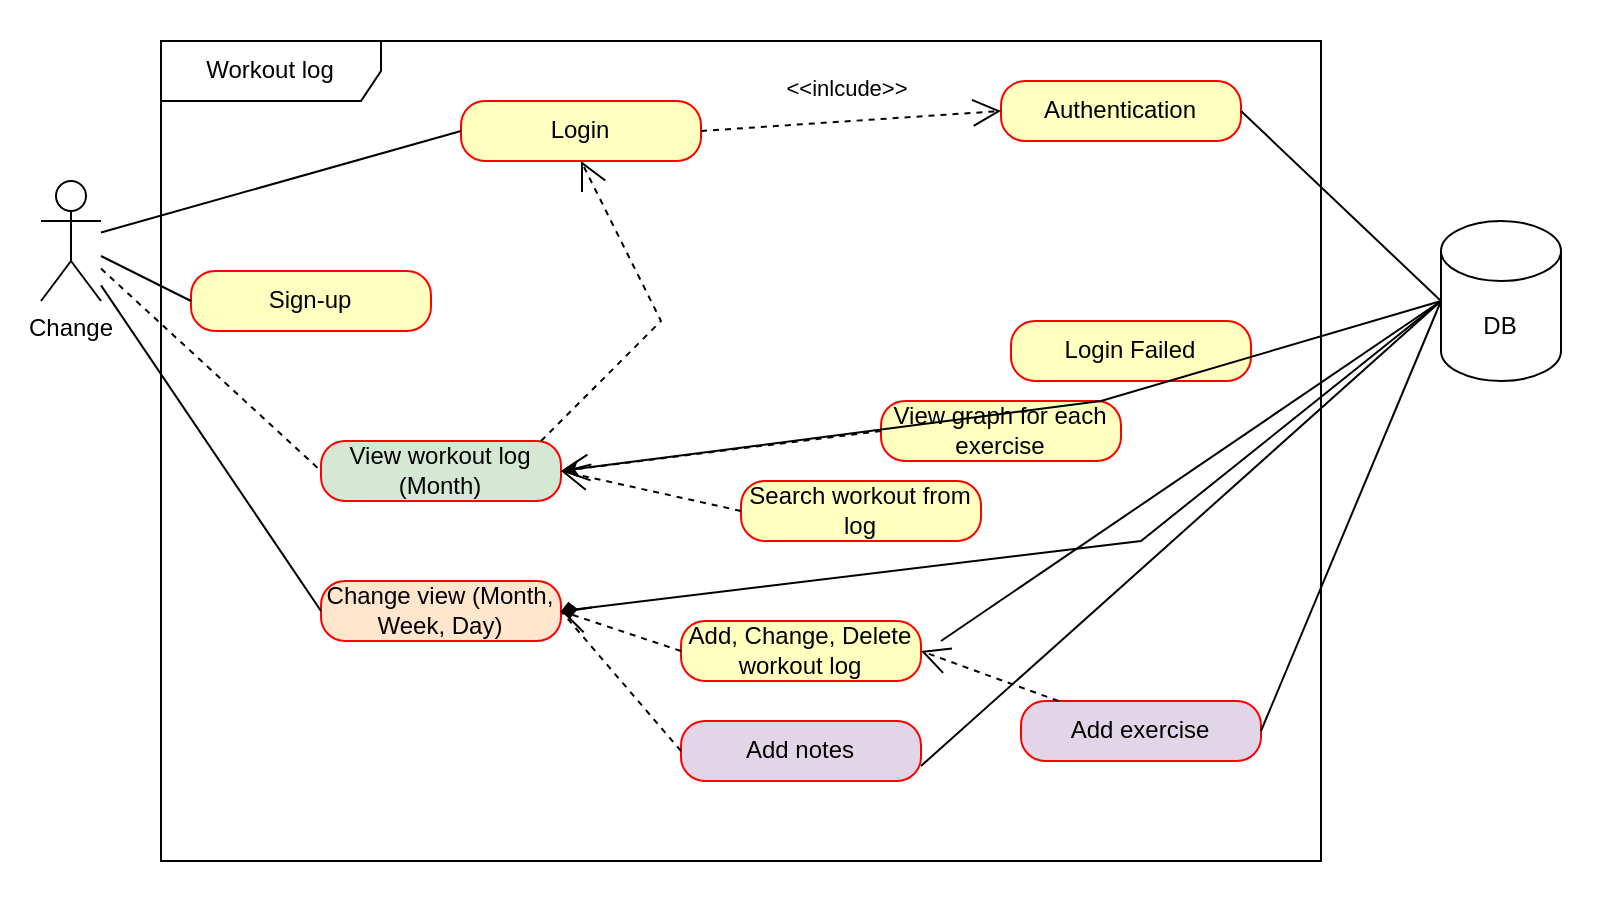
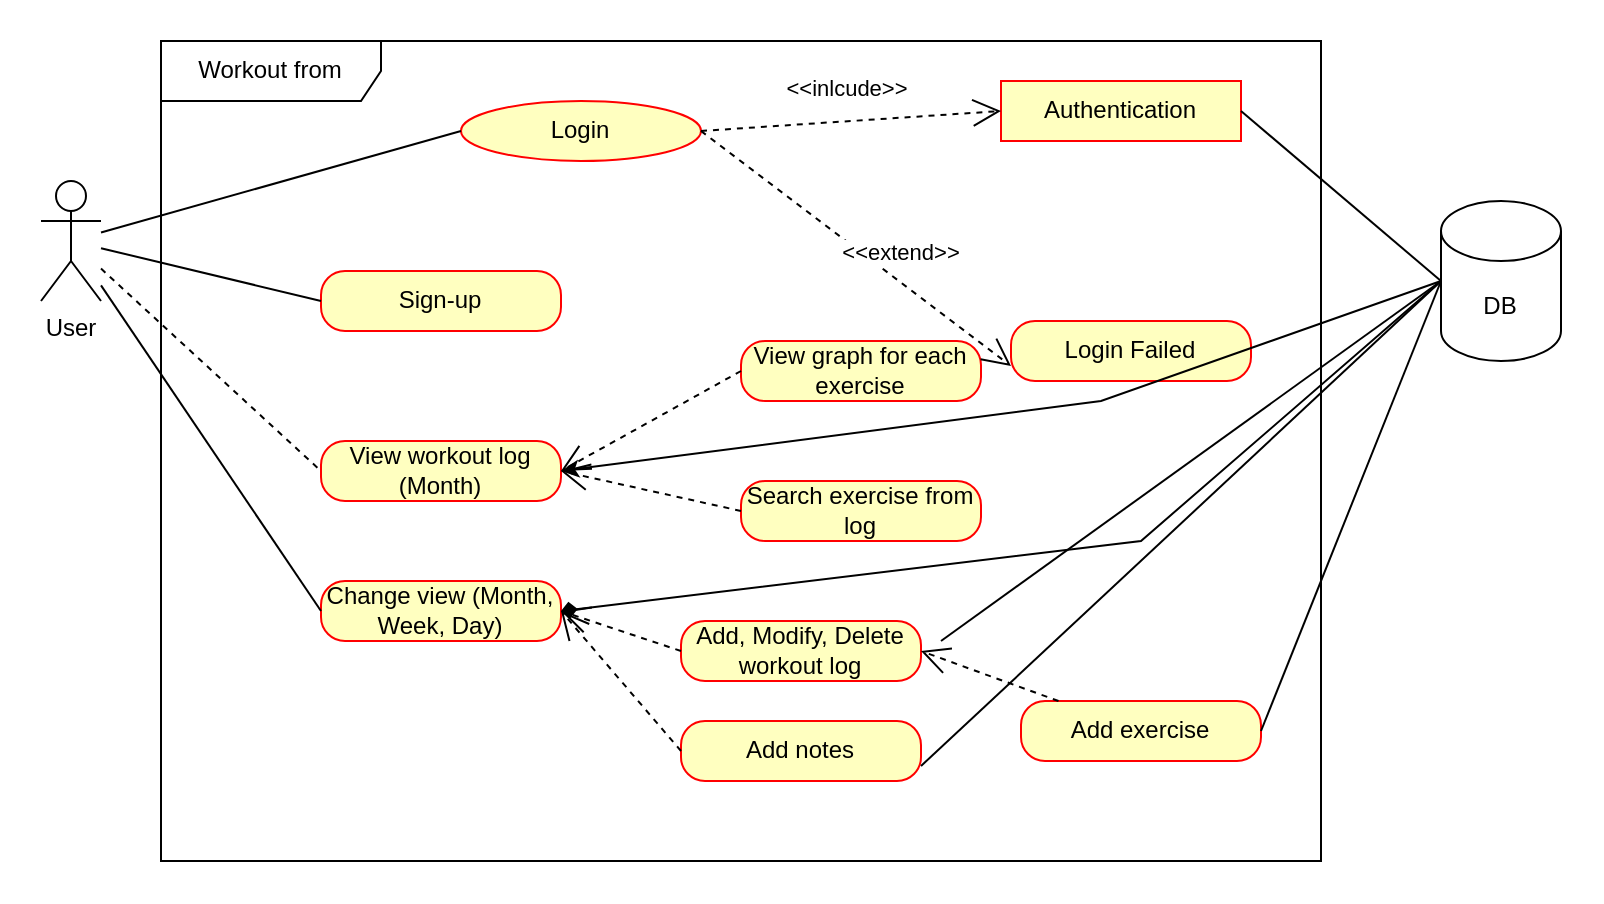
  <mxCell id="0" />
  <mxCell id="1" parent="0" />
- <mxCell id="2" value="Change&lt;br&gt;" style="shape=umlActor;verticalLabelPosition=bottom;verticalAlign=top;html=1;outlineConnect=0;" vertex="1" parent="1"><mxGeometry x="20" y="90" width="30" height="60" as="geometry" /></mxCell>
- <mxCell id="3" value="Workout log" style="shape=umlFrame;whiteSpace=wrap;html=1;pointerEvents=0;width=110;height=30;" vertex="1" parent="1"><mxGeometry x="80" y="20" width="580" height="410" as="geometry" /></mxCell>
- <mxCell id="4" value="Login" style="rounded=1;whiteSpace=wrap;html=1;arcSize=40;fontColor=#000000;fillColor=#ffffc0;strokeColor=#ff0000;" vertex="1" parent="1"><mxGeometry x="230" y="50" width="120" height="30" as="geometry" /></mxCell>
- <mxCell id="5" value="Sign-up" style="rounded=1;whiteSpace=wrap;html=1;arcSize=40;fontColor=#000000;fillColor=#ffffc0;strokeColor=#ff0000;" vertex="1" parent="1"><mxGeometry x="95" y="135" width="120" height="30" as="geometry" /></mxCell>
- <mxCell id="6" value="View workout log (Month)" style="rounded=1;whiteSpace=wrap;html=1;arcSize=40;fontColor=#000000;fillColor=#d5e8d4;strokeColor=#ff0000;" vertex="1" parent="1"><mxGeometry x="160" y="220" width="120" height="30" as="geometry" /></mxCell>
- <mxCell id="7" value="Add, Change, Delete workout log" style="rounded=1;whiteSpace=wrap;html=1;arcSize=40;fontColor=#000000;fillColor=#ffffc0;strokeColor=#ff0000;" vertex="1" parent="1"><mxGeometry x="340" y="310" width="120" height="30" as="geometry" /></mxCell>
- <mxCell id="8" value="Change view (Month, Week, Day)" style="rounded=1;whiteSpace=wrap;html=1;arcSize=40;fontColor=#000000;fillColor=#ffe6cc;strokeColor=#ff0000;" vertex="1" parent="1"><mxGeometry x="160" y="290" width="120" height="30" as="geometry" /></mxCell>
- <mxCell id="9" value="View graph for each exercise" style="rounded=1;whiteSpace=wrap;html=1;arcSize=40;fontColor=#000000;fillColor=#ffffc0;strokeColor=#ff0000;" vertex="1" parent="1"><mxGeometry x="440" y="200" width="120" height="30" as="geometry" /></mxCell>
- <mxCell id="10" value="Search workout from log" style="rounded=1;whiteSpace=wrap;html=1;arcSize=40;fontColor=#000000;fillColor=#ffffc0;strokeColor=#ff0000;" vertex="1" parent="1"><mxGeometry x="370" y="240" width="120" height="30" as="geometry" /></mxCell>
- <mxCell id="11" value="Authentication" style="rounded=1;whiteSpace=wrap;html=1;arcSize=40;fontColor=#000000;fillColor=#ffffc0;strokeColor=#ff0000;" vertex="1" parent="1"><mxGeometry x="500" y="40" width="120" height="30" as="geometry" /></mxCell>
+ <mxCell id="2" value="User&lt;br&gt;" style="shape=umlActor;verticalLabelPosition=bottom;verticalAlign=top;html=1;outlineConnect=0;" vertex="1" parent="1"><mxGeometry x="20" y="90" width="30" height="60" as="geometry" /></mxCell>
+ <mxCell id="3" value="Workout from" style="shape=umlFrame;whiteSpace=wrap;html=1;pointerEvents=0;width=110;height=30;" vertex="1" parent="1"><mxGeometry x="80" y="20" width="580" height="410" as="geometry" /></mxCell>
+ <mxCell id="4" value="Login" style="ellipse;whiteSpace=wrap;html=1;arcSize=40;fontColor=#000000;fillColor=#ffffc0;strokeColor=#ff0000;" vertex="1" parent="1"><mxGeometry x="230" y="50" width="120" height="30" as="geometry" /></mxCell>
+ <mxCell id="5" value="Sign-up" style="rounded=1;whiteSpace=wrap;html=1;arcSize=40;fontColor=#000000;fillColor=#ffffc0;strokeColor=#ff0000;" vertex="1" parent="1"><mxGeometry x="160" y="135" width="120" height="30" as="geometry" /></mxCell>
+ <mxCell id="6" value="View workout log (Month)" style="rounded=1;whiteSpace=wrap;html=1;arcSize=40;fontColor=#000000;fillColor=#ffffc0;strokeColor=#ff0000;" vertex="1" parent="1"><mxGeometry x="160" y="220" width="120" height="30" as="geometry" /></mxCell>
+ <mxCell id="7" value="Add, Modify, Delete workout log" style="rounded=1;whiteSpace=wrap;html=1;arcSize=40;fontColor=#000000;fillColor=#ffffc0;strokeColor=#ff0000;" vertex="1" parent="1"><mxGeometry x="340" y="310" width="120" height="30" as="geometry" /></mxCell>
+ <mxCell id="8" value="Change view (Month, Week, Day)" style="rounded=1;whiteSpace=wrap;html=1;arcSize=40;fontColor=#000000;fillColor=#ffffc0;strokeColor=#ff0000;" vertex="1" parent="1"><mxGeometry x="160" y="290" width="120" height="30" as="geometry" /></mxCell>
+ <mxCell id="9" value="View graph for each exercise" style="rounded=1;whiteSpace=wrap;html=1;arcSize=40;fontColor=#000000;fillColor=#ffffc0;strokeColor=#ff0000;" vertex="1" parent="1"><mxGeometry x="370" y="170" width="120" height="30" as="geometry" /></mxCell>
+ <mxCell id="10" value="Search exercise from log" style="rounded=1;whiteSpace=wrap;html=1;arcSize=40;fontColor=#000000;fillColor=#ffffc0;strokeColor=#ff0000;" vertex="1" parent="1"><mxGeometry x="370" y="240" width="120" height="30" as="geometry" /></mxCell>
+ <mxCell id="11" value="Authentication" style="whiteSpace=wrap;html=1;arcSize=40;fontColor=#000000;fillColor=#ffffc0;strokeColor=#ff0000;rounded=0;" vertex="1" parent="1"><mxGeometry x="500" y="40" width="120" height="30" as="geometry" /></mxCell>
  <mxCell id="12" value="Login Failed" style="rounded=1;whiteSpace=wrap;html=1;arcSize=40;fontColor=#000000;fillColor=#ffffc0;strokeColor=#ff0000;" vertex="1" parent="1"><mxGeometry x="505" y="160" width="120" height="30" as="geometry" /></mxCell>
- <mxCell id="13" value="Add exercise" style="rounded=1;whiteSpace=wrap;html=1;arcSize=40;fontColor=#000000;fillColor=#e1d5e7;strokeColor=#ff0000;" vertex="1" parent="1"><mxGeometry x="510" y="350" width="120" height="30" as="geometry" /></mxCell>
- <mxCell id="14" value="Add notes" style="rounded=1;whiteSpace=wrap;html=1;arcSize=40;fontColor=#000000;fillColor=#e1d5e7;strokeColor=#ff0000;" vertex="1" parent="1"><mxGeometry x="340" y="360" width="120" height="30" as="geometry" /></mxCell>
+ <mxCell id="13" value="Add exercise" style="rounded=1;whiteSpace=wrap;html=1;arcSize=40;fontColor=#000000;fillColor=#ffffc0;strokeColor=#ff0000;" vertex="1" parent="1"><mxGeometry x="510" y="350" width="120" height="30" as="geometry" /></mxCell>
+ <mxCell id="14" value="Add notes" style="rounded=1;whiteSpace=wrap;html=1;arcSize=40;fontColor=#000000;fillColor=#ffffc0;strokeColor=#ff0000;" vertex="1" parent="1"><mxGeometry x="340" y="360" width="120" height="30" as="geometry" /></mxCell>
  <mxCell id="15" value="" style="endArrow=none;html=1;rounded=0;entryX=0;entryY=0.5;entryDx=0;entryDy=0;" edge="1" parent="1" source="2" target="4"><mxGeometry width="50" height="50" relative="1" as="geometry"><mxPoint x="270" y="420" as="sourcePoint" /><mxPoint x="320" y="370" as="targetPoint" /></mxGeometry></mxCell>
  <mxCell id="16" value="" style="endArrow=none;html=1;rounded=0;entryX=0;entryY=0.5;entryDx=0;entryDy=0;" edge="1" parent="1" source="2" target="5"><mxGeometry width="50" height="50" relative="1" as="geometry"><mxPoint x="60" y="125" as="sourcePoint" /><mxPoint x="160" y="95" as="targetPoint" /></mxGeometry></mxCell>
  <mxCell id="17" value="" style="endArrow=none;html=1;rounded=0;entryX=0;entryY=0.5;entryDx=0;entryDy=0;dashed=1;" edge="1" parent="1" source="2" target="6"><mxGeometry width="50" height="50" relative="1" as="geometry"><mxPoint x="60" y="132" as="sourcePoint" /><mxPoint x="160" y="145" as="targetPoint" /></mxGeometry></mxCell>
  <mxCell id="18" value="" style="endArrow=none;html=1;rounded=0;entryX=0;entryY=0.5;entryDx=0;entryDy=0;" edge="1" parent="1" source="2" target="8"><mxGeometry width="50" height="50" relative="1" as="geometry"><mxPoint x="60" y="138" as="sourcePoint" /><mxPoint x="160" y="195" as="targetPoint" /></mxGeometry></mxCell>
  <mxCell id="19" value="&amp;lt;&amp;lt;inlcude&amp;gt;&amp;gt;" style="endArrow=open;endSize=12;dashed=1;html=1;rounded=0;exitX=1;exitY=0.5;exitDx=0;exitDy=0;entryX=0;entryY=0.5;entryDx=0;entryDy=0;" edge="1" parent="1" source="4" target="11"><mxGeometry x="-0.022" y="16" width="160" relative="1" as="geometry"><mxPoint x="300" y="350" as="sourcePoint" /><mxPoint x="460" y="350" as="targetPoint" /><mxPoint as="offset" /></mxGeometry></mxCell>
+ <mxCell id="20" value="&amp;lt;&amp;lt;extend&amp;gt;&amp;gt;" style="endArrow=open;endSize=12;dashed=1;html=1;rounded=0;exitX=1;exitY=0.5;exitDx=0;exitDy=0;entryX=0;entryY=0.75;entryDx=0;entryDy=0;" edge="1" parent="1" source="4" target="12"><mxGeometry x="0.194" y="12" width="160" relative="1" as="geometry"><mxPoint x="290" y="105" as="sourcePoint" /><mxPoint x="420" y="75" as="targetPoint" /><mxPoint as="offset" /></mxGeometry></mxCell>
  <mxCell id="21" value="" style="endArrow=open;endSize=12;dashed=1;html=1;rounded=0;exitX=0;exitY=0.5;exitDx=0;exitDy=0;entryX=1;entryY=0.5;entryDx=0;entryDy=0;" edge="1" parent="1" source="10" target="6"><mxGeometry x="0.194" y="12" width="160" relative="1" as="geometry"><mxPoint x="170" y="212" as="sourcePoint" /><mxPoint x="300" y="240" as="targetPoint" /><mxPoint as="offset" /></mxGeometry></mxCell>
  <mxCell id="22" value="" style="endArrow=open;endSize=12;dashed=1;html=1;rounded=0;exitX=0;exitY=0.5;exitDx=0;exitDy=0;entryX=1;entryY=0.5;entryDx=0;entryDy=0;" edge="1" parent="1" source="9" target="6"><mxGeometry x="0.194" y="12" width="160" relative="1" as="geometry"><mxPoint x="380" y="275" as="sourcePoint" /><mxPoint x="290" y="245" as="targetPoint" /><mxPoint as="offset" /></mxGeometry></mxCell>
- <mxCell id="23" value="DB" style="shape=cylinder3;whiteSpace=wrap;html=1;boundedLbl=1;backgroundOutline=1;size=15;" vertex="1" parent="1"><mxGeometry x="720" y="110" width="60" height="80" as="geometry" /></mxCell>
- <mxCell id="24" value="" style="endArrow=open;endSize=12;dashed=1;html=1;rounded=0;exitX=0.917;exitY=0;exitDx=0;exitDy=0;entryX=0.5;entryY=1;entryDx=0;entryDy=0;exitPerimeter=0;" edge="1" parent="1" source="6" target="4"><mxGeometry x="0.194" y="12" width="160" relative="1" as="geometry"><mxPoint x="380" y="195" as="sourcePoint" /><mxPoint x="290" y="245" as="targetPoint" /><mxPoint as="offset" /><Array as="points"><mxPoint x="330" y="160" /></Array></mxGeometry></mxCell>
+ <mxCell id="23" value="DB" style="shape=cylinder3;whiteSpace=wrap;html=1;boundedLbl=1;backgroundOutline=1;size=15;" vertex="1" parent="1"><mxGeometry x="720" y="100" width="60" height="80" as="geometry" /></mxCell>
  <mxCell id="25" value="" style="endArrow=open;endSize=12;dashed=1;html=1;rounded=0;exitX=0;exitY=0.5;exitDx=0;exitDy=0;entryX=1;entryY=0.5;entryDx=0;entryDy=0;" edge="1" parent="1" source="7" target="8"><mxGeometry x="0.194" y="12" width="160" relative="1" as="geometry"><mxPoint x="380" y="245" as="sourcePoint" /><mxPoint x="290" y="245" as="targetPoint" /><mxPoint as="offset" /></mxGeometry></mxCell>
- <mxCell id="26" value="" style="endArrow=none;endSize=12;dashed=1;html=1;rounded=0;exitX=0;exitY=0.5;exitDx=0;exitDy=0;entryX=1;entryY=0.5;entryDx=0;entryDy=0;" edge="1" parent="1" source="14" target="8"><mxGeometry x="0.194" y="12" width="160" relative="1" as="geometry"><mxPoint x="350" y="315" as="sourcePoint" /><mxPoint x="290" y="315" as="targetPoint" /><mxPoint as="offset" /></mxGeometry></mxCell>
+ <mxCell id="26" value="" style="endArrow=open;endSize=12;dashed=1;html=1;rounded=0;exitX=0;exitY=0.5;exitDx=0;exitDy=0;entryX=1;entryY=0.5;entryDx=0;entryDy=0;" edge="1" parent="1" source="14" target="8"><mxGeometry x="0.194" y="12" width="160" relative="1" as="geometry"><mxPoint x="350" y="315" as="sourcePoint" /><mxPoint x="290" y="315" as="targetPoint" /><mxPoint as="offset" /></mxGeometry></mxCell>
  <mxCell id="27" value="" style="endArrow=open;endSize=12;dashed=1;html=1;rounded=0;entryX=1;entryY=0.5;entryDx=0;entryDy=0;" edge="1" parent="1" source="13" target="7"><mxGeometry x="0.194" y="12" width="160" relative="1" as="geometry"><mxPoint x="350" y="365" as="sourcePoint" /><mxPoint x="290" y="315" as="targetPoint" /><mxPoint as="offset" /></mxGeometry></mxCell>
  <mxCell id="28" value="" style="endArrow=classic;html=1;rounded=0;exitX=0;exitY=0.5;exitDx=0;exitDy=0;exitPerimeter=0;entryX=1;entryY=0.5;entryDx=0;entryDy=0;" edge="1" parent="1" source="23" target="6"><mxGeometry width="50" height="50" relative="1" as="geometry"><mxPoint x="400" y="370" as="sourcePoint" /><mxPoint x="310" y="240" as="targetPoint" /><Array as="points"><mxPoint x="550" y="200" /></Array></mxGeometry></mxCell>
  <mxCell id="29" value="" style="endArrow=diamond;html=1;rounded=0;entryX=1;entryY=0.5;entryDx=0;entryDy=0;exitX=0;exitY=0.5;exitDx=0;exitDy=0;exitPerimeter=0;" edge="1" parent="1" source="23" target="8"><mxGeometry width="50" height="50" relative="1" as="geometry"><mxPoint x="370" y="600" as="sourcePoint" /><mxPoint x="420" y="550" as="targetPoint" /><Array as="points"><mxPoint x="570" y="270" /></Array></mxGeometry></mxCell>
  <mxCell id="30" value="" style="endArrow=none;html=1;rounded=0;entryX=1;entryY=0.5;entryDx=0;entryDy=0;exitX=0;exitY=0.5;exitDx=0;exitDy=0;exitPerimeter=0;" edge="1" parent="1" source="23" target="11"><mxGeometry width="50" height="50" relative="1" as="geometry"><mxPoint x="420" y="400" as="sourcePoint" /><mxPoint x="470" y="350" as="targetPoint" /></mxGeometry></mxCell>
  <mxCell id="31" value="" style="endArrow=none;html=1;rounded=0;entryX=1;entryY=0.5;entryDx=0;entryDy=0;exitX=0;exitY=0.5;exitDx=0;exitDy=0;exitPerimeter=0;" edge="1" parent="1" source="23" target="13"><mxGeometry width="50" height="50" relative="1" as="geometry"><mxPoint x="540" y="585" as="sourcePoint" /><mxPoint x="440" y="490" as="targetPoint" /></mxGeometry></mxCell>
  <mxCell id="32" value="" style="endArrow=none;html=1;rounded=0;entryX=1;entryY=0;entryDx=0;entryDy=0;exitX=0;exitY=0.5;exitDx=0;exitDy=0;exitPerimeter=0;" edge="1" parent="1" source="23"><mxGeometry width="50" height="50" relative="1" as="geometry"><mxPoint x="730" y="160" as="sourcePoint" /><mxPoint x="470" y="320" as="targetPoint" /></mxGeometry></mxCell>
  <mxCell id="33" value="" style="endArrow=none;html=1;rounded=0;entryX=1;entryY=0.75;entryDx=0;entryDy=0;exitX=0;exitY=0.5;exitDx=0;exitDy=0;exitPerimeter=0;" edge="1" parent="1" source="23" target="14"><mxGeometry width="50" height="50" relative="1" as="geometry"><mxPoint x="730" y="160" as="sourcePoint" /><mxPoint x="480" y="330" as="targetPoint" /></mxGeometry></mxCell>
